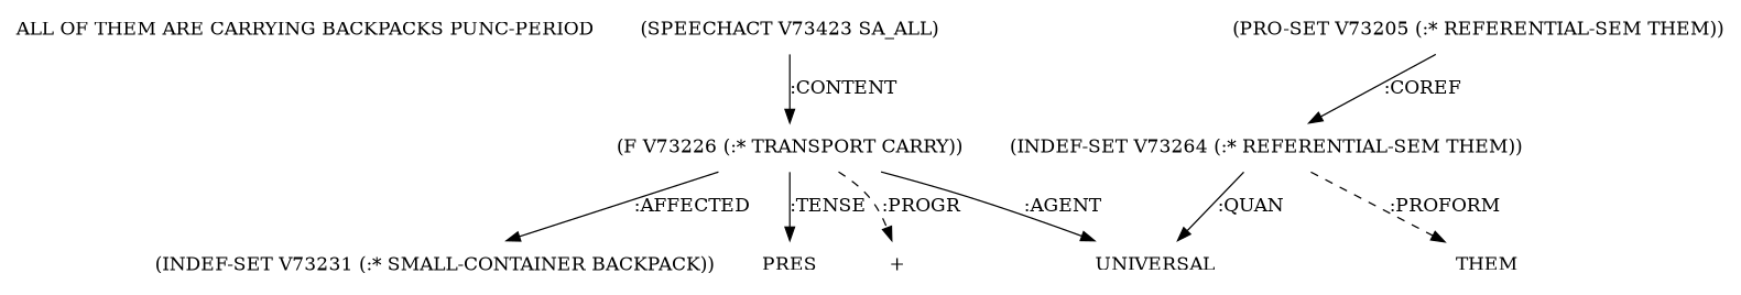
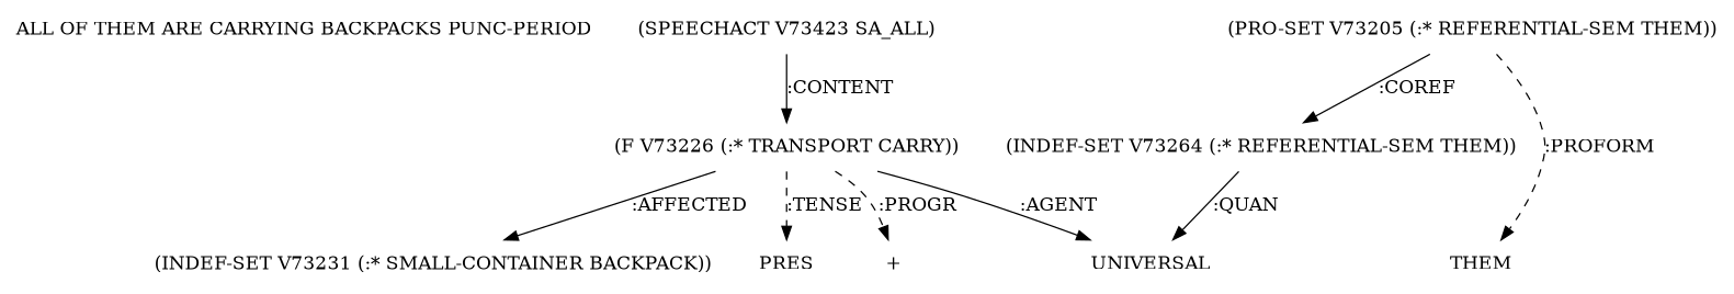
  digraph {
    node [shape=none]
    edge [style=solid]
    "ALL OF THEM ARE CARRYING BACKPACKS PUNC-PERIOD"
    n2 [label="(SPEECHACT V73423 SA_ALL)"]
    n3 [label="(F V73226 (:* TRANSPORT CARRY))"]
    n4 [label="(INDEF-SET V73231 (:* SMALL-CONTAINER BACKPACK))"]
    n5 [label=PRES]
    n6 [label="+"]
    n7 [label=UNIVERSAL]
    n8 [label="(INDEF-SET V73264 (:* REFERENTIAL-SEM THEM))"]
    n9 [label="(PRO-SET V73205 (:* REFERENTIAL-SEM THEM))"]
    n10 [label=THEM]
    n2 -> n3 [label=":CONTENT"]
    n3 -> n4 [label=":AFFECTED"]
-   n3 -> n5 [label=":TENSE"]
+   n3 -> n5 [label=":TENSE" style=dashed]
    n3 -> n6 [label=":PROGR" style=dashed]
    n3 -> n7 [label=":AGENT"]
    n8 -> n7 [label=":QUAN"]
    n9 -> n8 [label=":COREF"]
-   n8 -> n10 [label=":PROFORM" style=dashed]
+   n9 -> n10 [label=":PROFORM" style=dashed]
  }
